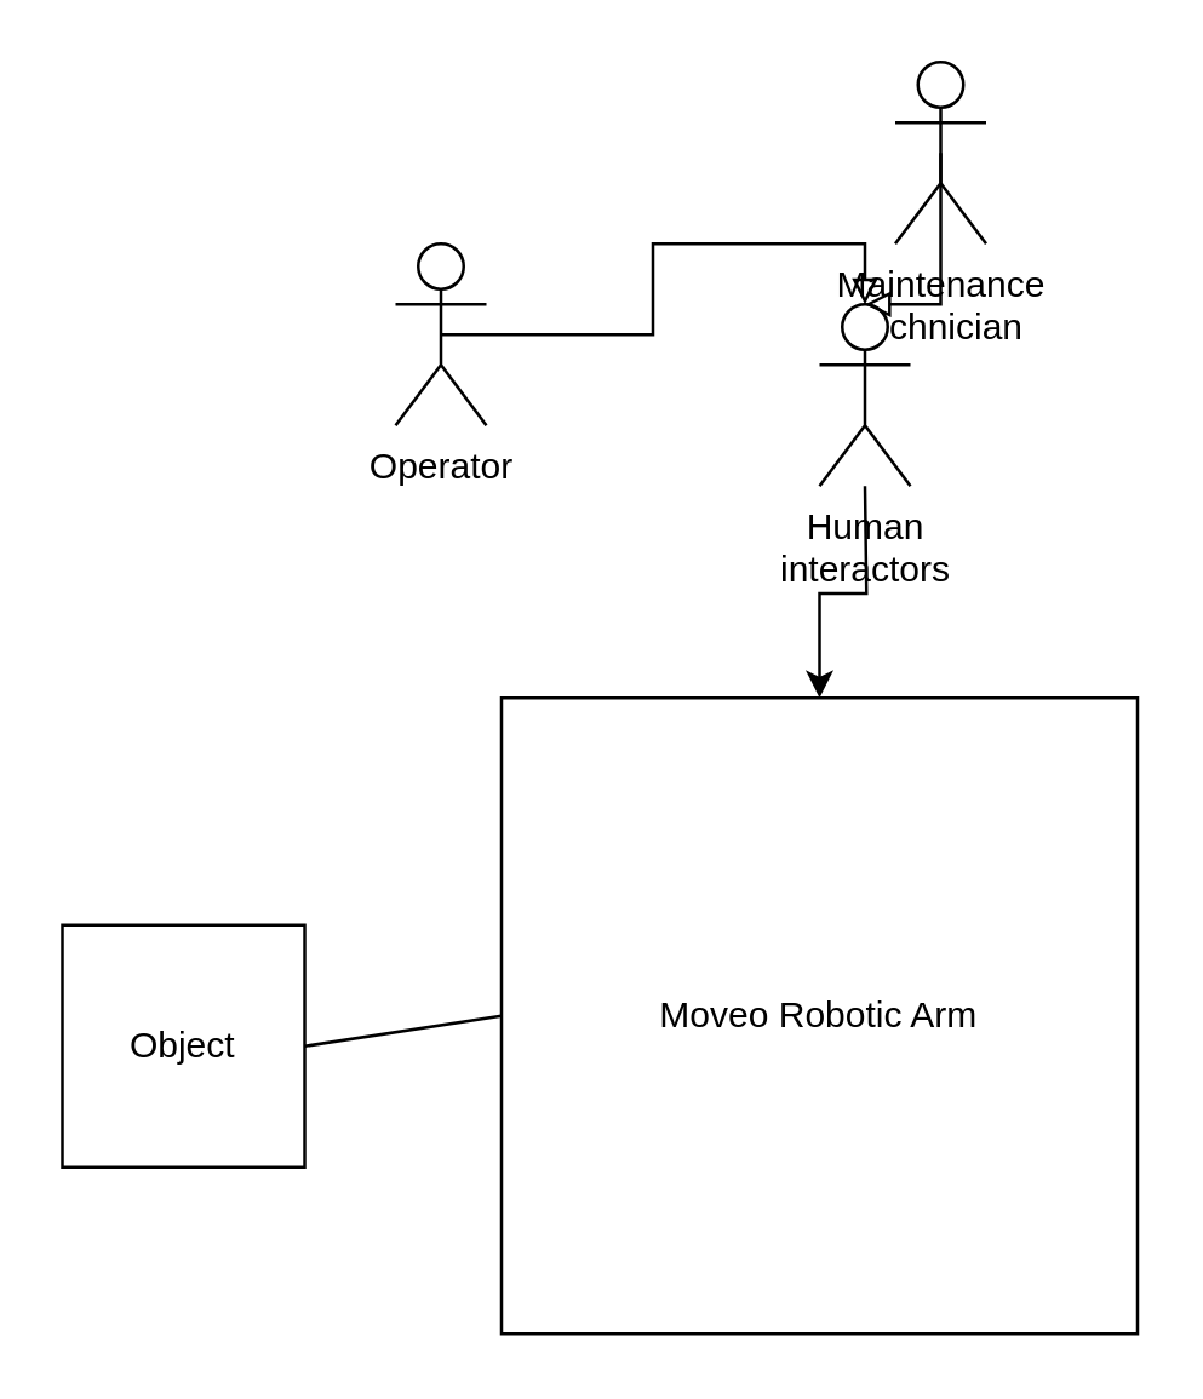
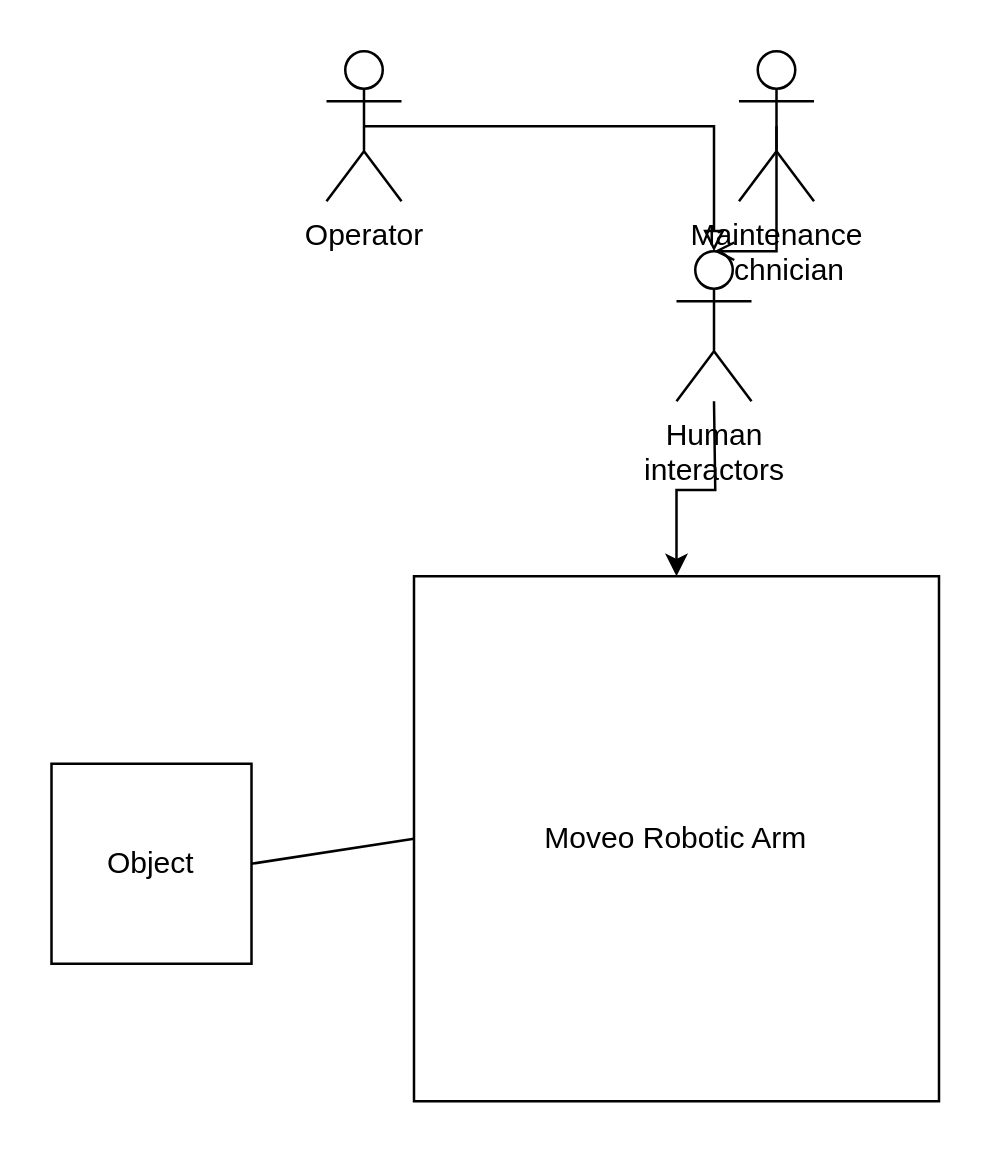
  <mxCell id="0" />
  <mxCell id="1" parent="0" />
  <mxCell id="2" value="Moveo Robotic Arm" style="whiteSpace=wrap;html=1;aspect=fixed;" vertex="1" parent="1"><mxGeometry x="165" y="230" width="210" height="210" as="geometry" /></mxCell>
  <mxCell id="3" style="edgeStyle=orthogonalEdgeStyle;rounded=0;orthogonalLoop=1;jettySize=auto;html=1;exitX=0.5;exitY=0.5;exitDx=0;exitDy=0;exitPerimeter=0;entryX=0.5;entryY=0;entryDx=0;entryDy=0;entryPerimeter=0;endArrow=block;endFill=0;" edge="1" parent="1" source="4" target="7"><mxGeometry relative="1" as="geometry" /></mxCell>
- <mxCell id="4" value="Operator" style="shape=umlActor;verticalLabelPosition=bottom;verticalAlign=top;html=1;outlineConnect=0;" vertex="1" parent="1"><mxGeometry x="130" y="80" width="30" height="60" as="geometry" /></mxCell>
+ <mxCell id="4" value="Operator" style="shape=umlActor;verticalLabelPosition=bottom;verticalAlign=top;html=1;outlineConnect=0;" vertex="1" parent="1"><mxGeometry x="130" y="20" width="30" height="60" as="geometry" /></mxCell>
  <mxCell id="5" value="Maintenance&lt;br&gt;technician" style="shape=umlActor;verticalLabelPosition=bottom;verticalAlign=top;html=1;outlineConnect=0;" vertex="1" parent="1"><mxGeometry x="295" y="20" width="30" height="60" as="geometry" /></mxCell>
  <mxCell id="6" style="edgeStyle=orthogonalEdgeStyle;rounded=0;orthogonalLoop=1;jettySize=auto;html=1;" edge="1" parent="1" target="2"><mxGeometry relative="1" as="geometry"><mxPoint x="285" y="160" as="sourcePoint" /></mxGeometry></mxCell>
  <mxCell id="7" value="Human&lt;br&gt;interactors" style="shape=umlActor;verticalLabelPosition=bottom;verticalAlign=top;html=1;outlineConnect=0;" vertex="1" parent="1"><mxGeometry x="270" y="100" width="30" height="60" as="geometry" /></mxCell>
- <mxCell id="8" style="edgeStyle=orthogonalEdgeStyle;rounded=0;orthogonalLoop=1;jettySize=auto;html=1;exitX=0.5;exitY=0.5;exitDx=0;exitDy=0;exitPerimeter=0;endArrow=block;endFill=0;entryX=0.5;entryY=0;entryDx=0;entryDy=0;entryPerimeter=0;" edge="1" parent="1" source="5" target="7"><mxGeometry relative="1" as="geometry"><mxPoint x="155" y="60" as="sourcePoint" /><mxPoint x="280" y="100" as="targetPoint" /></mxGeometry></mxCell>
+ <mxCell id="8" style="edgeStyle=orthogonalEdgeStyle;rounded=0;orthogonalLoop=1;jettySize=auto;html=1;exitX=0.5;exitY=0.5;exitDx=0;exitDy=0;exitPerimeter=0;endArrow=open;endFill=0;entryX=0.5;entryY=0;entryDx=0;entryDy=0;entryPerimeter=0;" edge="1" parent="1" source="5" target="7"><mxGeometry relative="1" as="geometry"><mxPoint x="155" y="60" as="sourcePoint" /><mxPoint x="280" y="100" as="targetPoint" /></mxGeometry></mxCell>
  <mxCell id="9" value="Object" style="whiteSpace=wrap;html=1;aspect=fixed;" vertex="1" parent="1"><mxGeometry x="20" y="305" width="80" height="80" as="geometry" /></mxCell>
  <mxCell id="10" value="" style="endArrow=none;html=1;exitX=1;exitY=0.5;exitDx=0;exitDy=0;entryX=0;entryY=0.5;entryDx=0;entryDy=0;" edge="1" parent="1" source="9" target="2"><mxGeometry width="50" height="50" relative="1" as="geometry"><mxPoint x="240" y="330" as="sourcePoint" /><mxPoint x="290" y="280" as="targetPoint" /></mxGeometry></mxCell>
